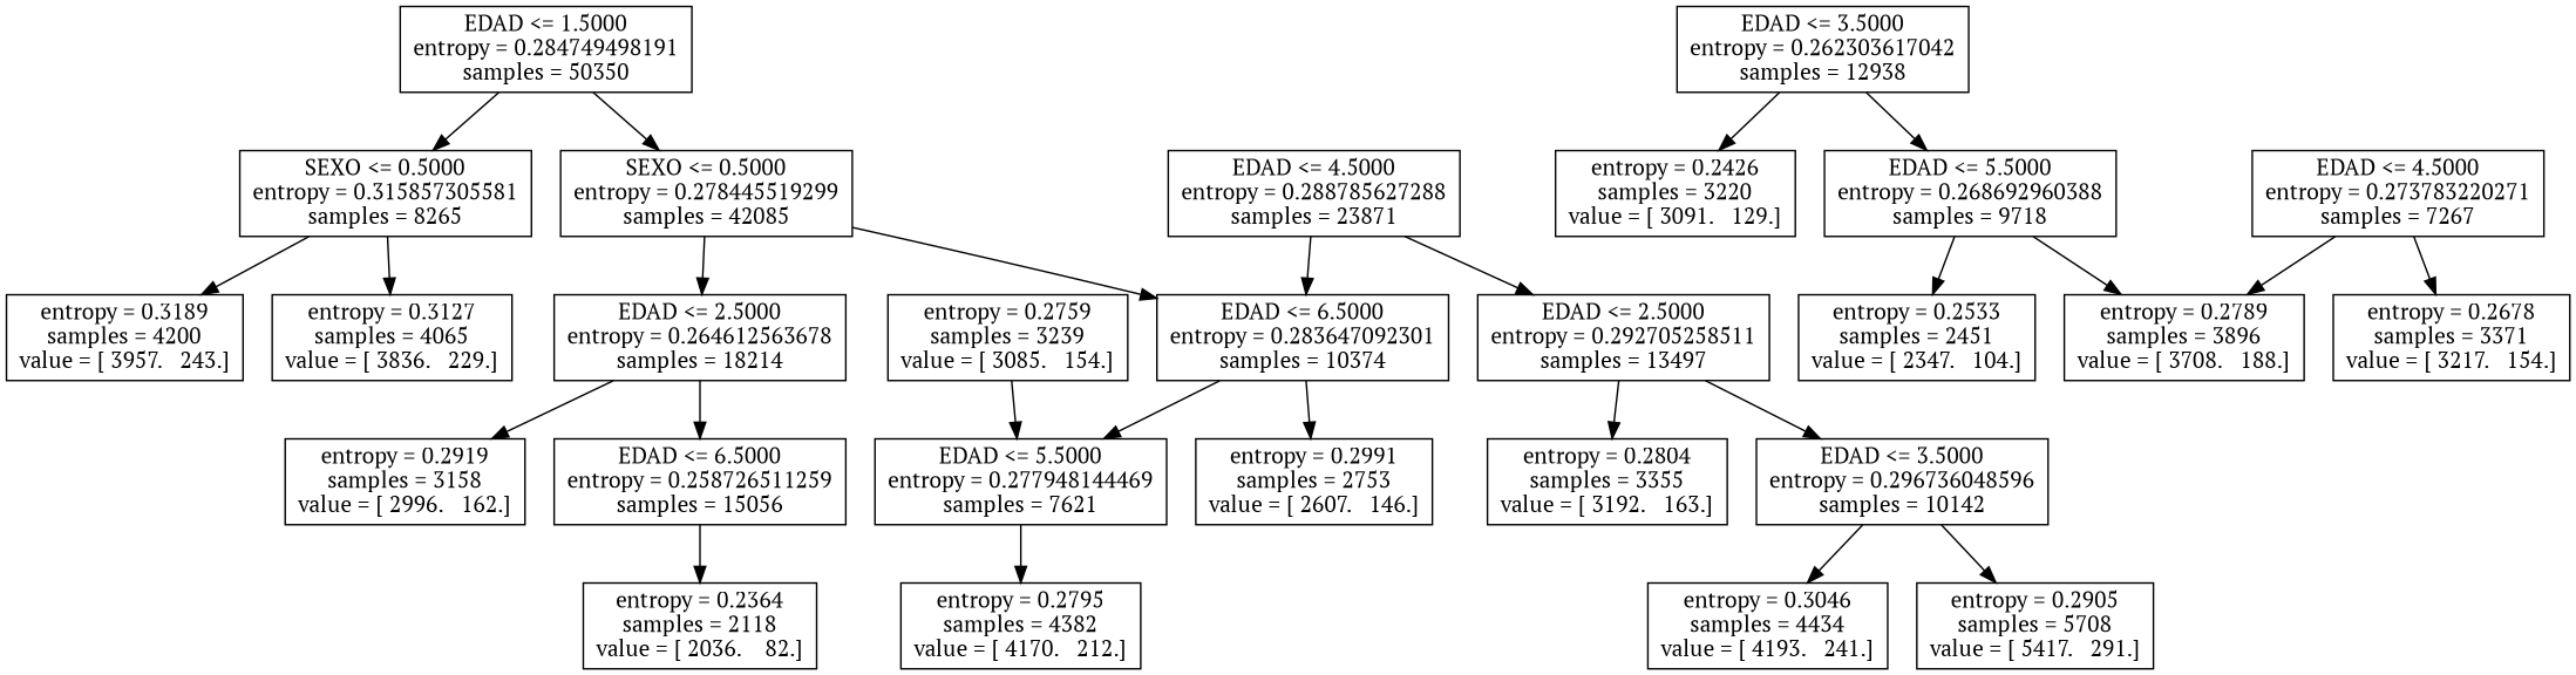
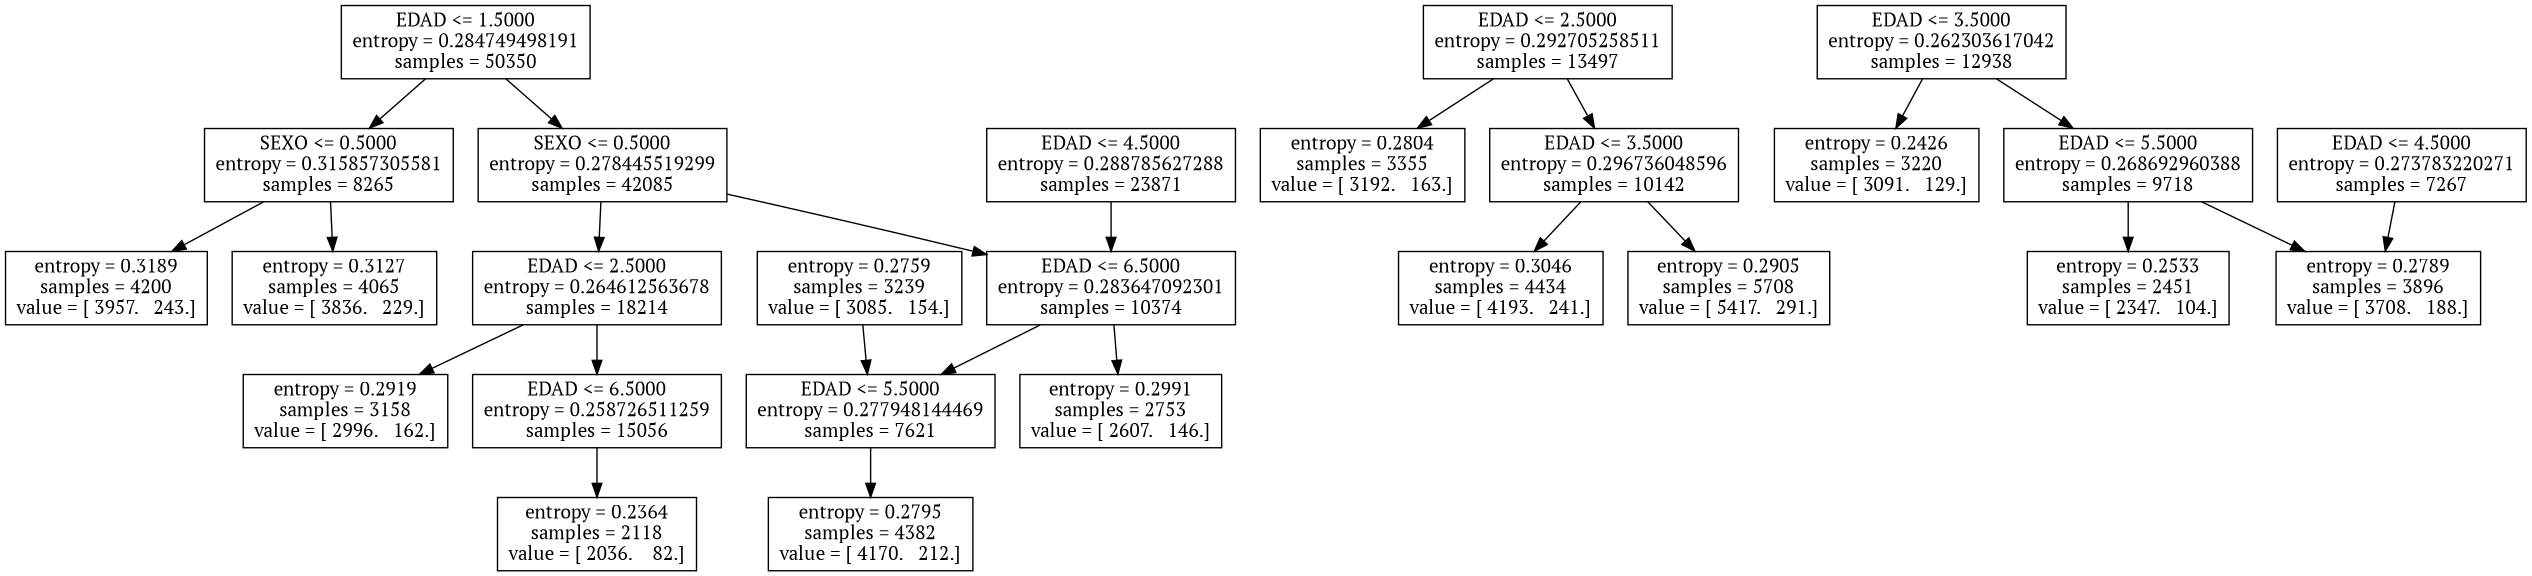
  digraph {
    fontname="PT Serif"
    node [fontname="PT Serif" shape=box]
    edge [fontname="PT Serif"]
    n1 [label="EDAD <= 1.5000\nentropy = 0.284749498191\nsamples = 50350"]
    n2 [label="SEXO <= 0.5000\nentropy = 0.315857305581\nsamples = 8265"]
    n3 [label="SEXO <= 0.5000\nentropy = 0.278445519299\nsamples = 42085"]
    n4 [label="entropy = 0.3189\nsamples = 4200\nvalue = [ 3957.   243.]"]
    n5 [label="entropy = 0.3127\nsamples = 4065\nvalue = [ 3836.   229.]"]
    n6 [label="EDAD <= 2.5000\nentropy = 0.264612563678\nsamples = 18214"]
    n7 [label="EDAD <= 6.5000\nentropy = 0.283647092301\nsamples = 10374"]
    n8 [label="EDAD <= 4.5000\nentropy = 0.288785627288\nsamples = 23871"]
    n9 [label="EDAD <= 2.5000\nentropy = 0.292705258511\nsamples = 13497"]
    n10 [label="entropy = 0.2919\nsamples = 3158\nvalue = [ 2996.   162.]"]
    n11 [label="EDAD <= 6.5000\nentropy = 0.258726511259\nsamples = 15056"]
    n12 [label="entropy = 0.2804\nsamples = 3355\nvalue = [ 3192.   163.]"]
    n13 [label="EDAD <= 3.5000\nentropy = 0.296736048596\nsamples = 10142"]
    n14 [label="EDAD <= 5.5000\nentropy = 0.277948144469\nsamples = 7621"]
    n15 [label="entropy = 0.2991\nsamples = 2753\nvalue = [ 2607.   146.]"]
    n16 [label="entropy = 0.3046\nsamples = 4434\nvalue = [ 4193.   241.]"]
    n17 [label="entropy = 0.2905\nsamples = 5708\nvalue = [ 5417.   291.]"]
    n18 [label="entropy = 0.2795\nsamples = 4382\nvalue = [ 4170.   212.]"]
    n19 [label="entropy = 0.2759\nsamples = 3239\nvalue = [ 3085.   154.]"]
    n20 [label="entropy = 0.2364\nsamples = 2118\nvalue = [ 2036.    82.]"]
    n21 [label="EDAD <= 3.5000\nentropy = 0.262303617042\nsamples = 12938"]
    n22 [label="entropy = 0.2426\nsamples = 3220\nvalue = [ 3091.   129.]"]
    n23 [label="EDAD <= 5.5000\nentropy = 0.268692960388\nsamples = 9718"]
    n24 [label="entropy = 0.2533\nsamples = 2451\nvalue = [ 2347.   104.]"]
    n25 [label="entropy = 0.2789\nsamples = 3896\nvalue = [ 3708.   188.]"]
    n26 [label="EDAD <= 4.5000\nentropy = 0.273783220271\nsamples = 7267"]
-   n27 [label="entropy = 0.2678\nsamples = 3371\nvalue = [ 3217.   154.]"]
    n1 -> n2
    n1 -> n3
    n2 -> n4
    n2 -> n5
    n3 -> n6
    n3 -> n7
    n6 -> n10
    n6 -> n11
    n7 -> n14
    n7 -> n15
    n8 -> n7
-   n8 -> n9
    n9 -> n12
    n9 -> n13
    n11 -> n20
    n13 -> n16
    n13 -> n17
    n14 -> n18
    n19 -> n14
    n21 -> n22
    n21 -> n23
    n23 -> n24
    n23 -> n25
    n26 -> n25
-   n26 -> n27
  }
